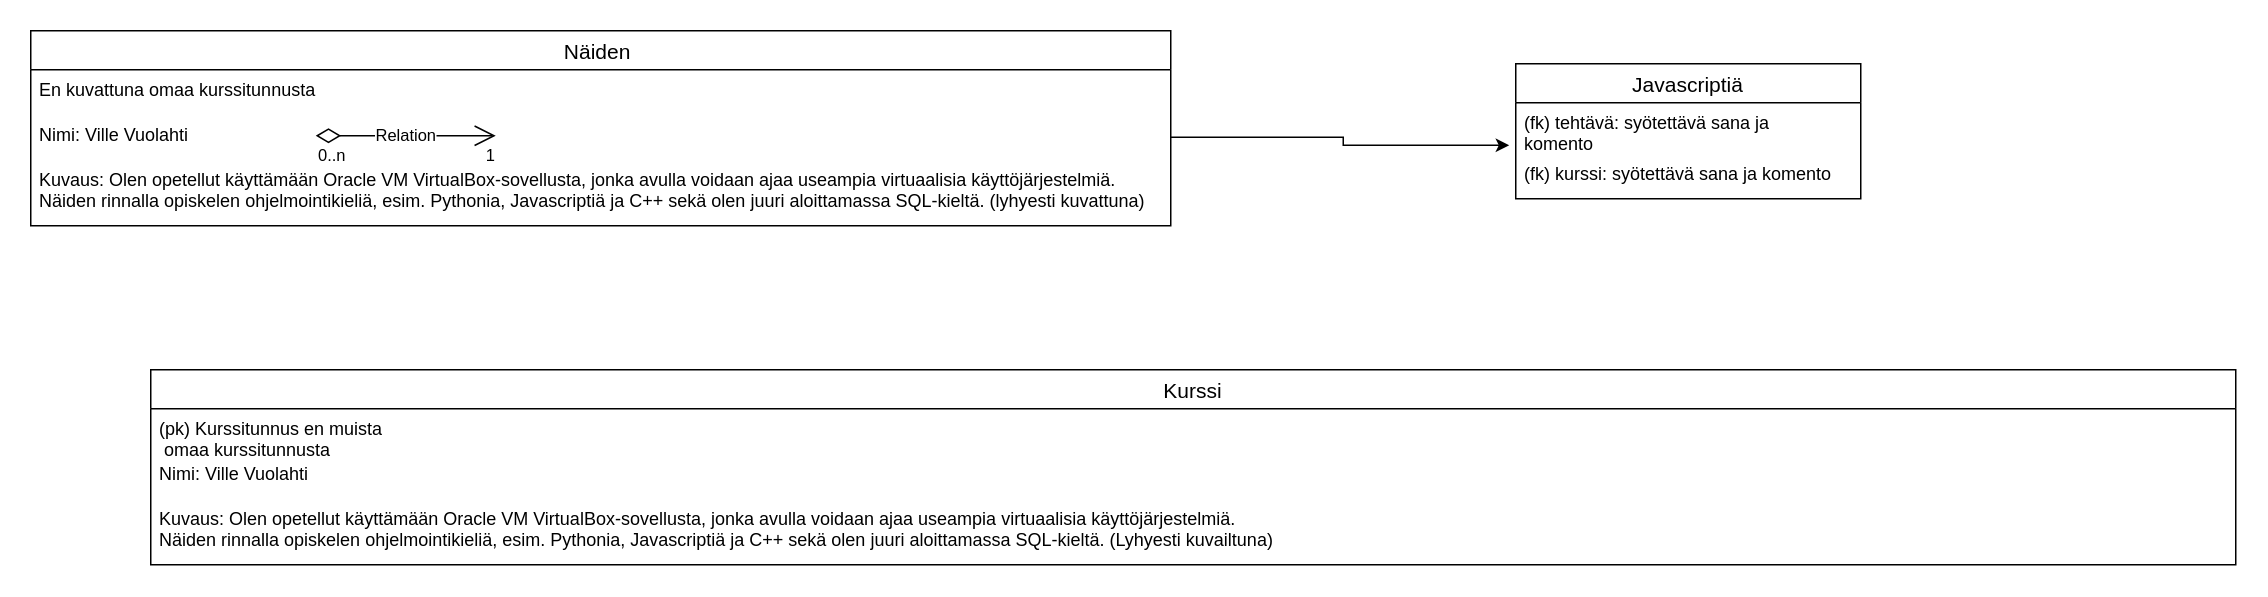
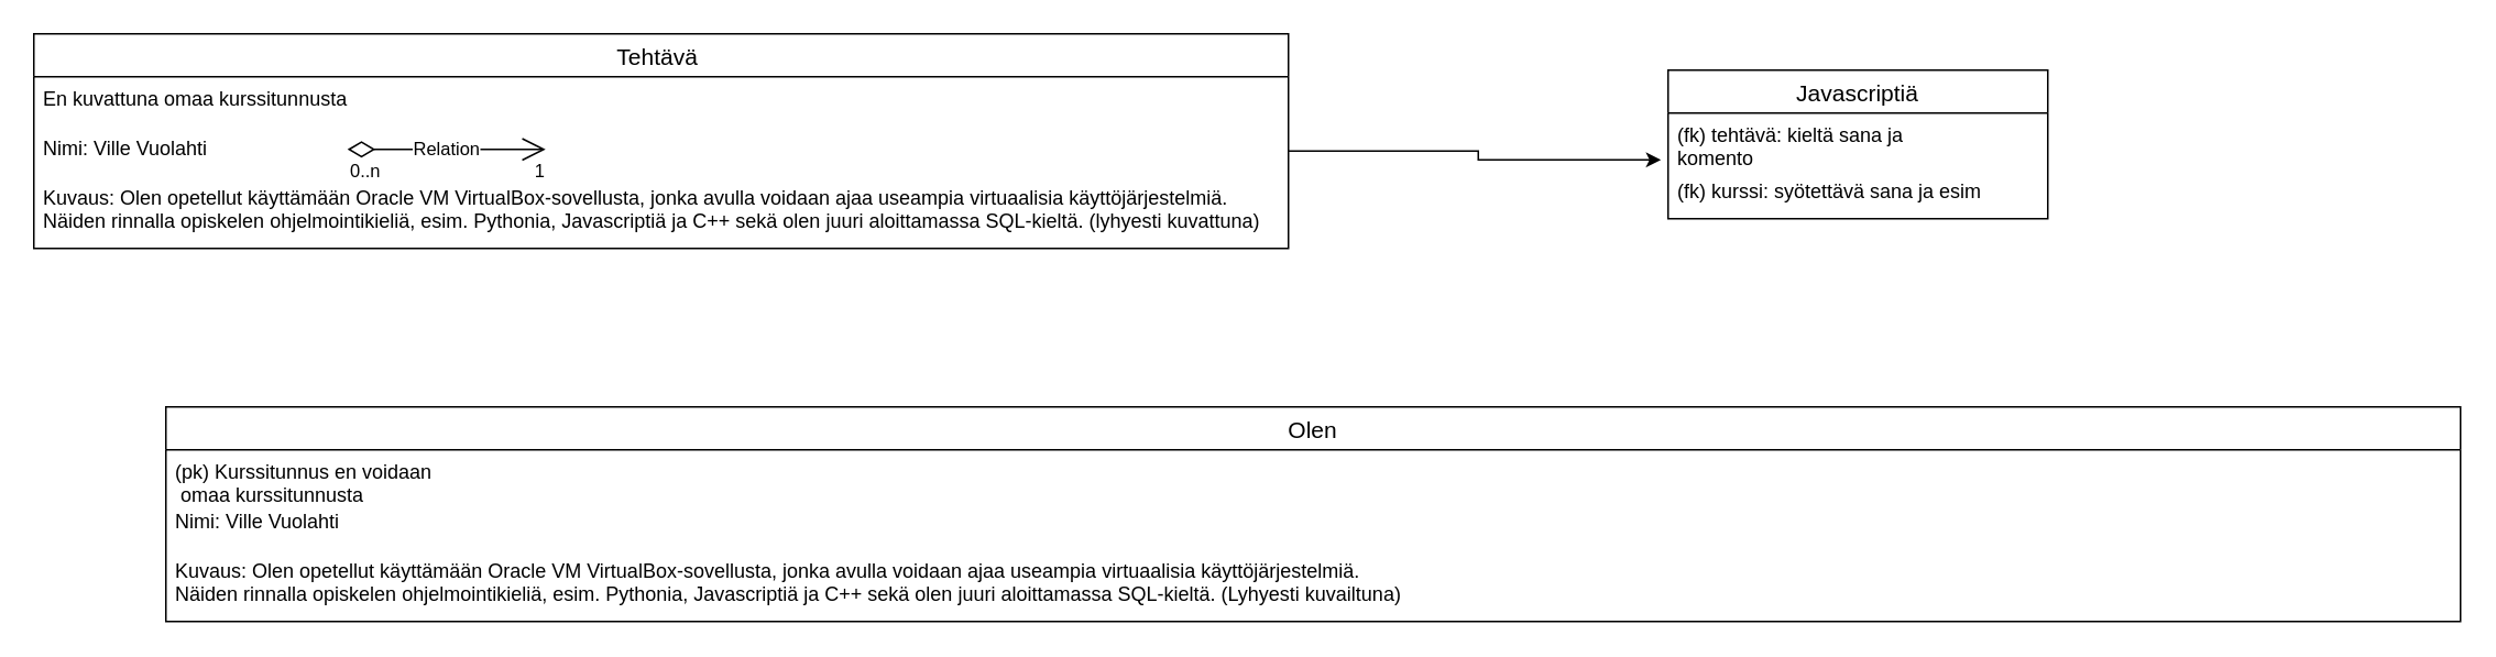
  <mxCell id="0" />
  <mxCell id="1" parent="0" />
  <mxCell id="2" value="Javascriptiä" style="swimlane;fontStyle=0;childLayout=stackLayout;horizontal=1;startSize=26;horizontalStack=0;resizeParent=1;resizeParentMax=0;resizeLast=0;collapsible=1;marginBottom=0;align=center;fontSize=14;" vertex="1" parent="1"><mxGeometry x="1010" y="42" width="230" height="90" as="geometry" /></mxCell>
- <mxCell id="3" value="(fk) tehtävä: syötettävä sana ja &#10;komento " style="text;strokeColor=none;fillColor=none;spacingLeft=4;spacingRight=4;overflow=hidden;rotatable=0;points=[[0,0.5],[1,0.5]];portConstraint=eastwest;fontSize=12;" vertex="1" parent="2"><mxGeometry y="26" width="230" height="34" as="geometry" /></mxCell>
- <mxCell id="4" value="(fk) kurssi: syötettävä sana ja komento" style="text;strokeColor=none;fillColor=none;spacingLeft=4;spacingRight=4;overflow=hidden;rotatable=0;points=[[0,0.5],[1,0.5]];portConstraint=eastwest;fontSize=12;" vertex="1" parent="2"><mxGeometry y="60" width="230" height="30" as="geometry" /></mxCell>
+ <mxCell id="3" value="(fk) tehtävä: kieltä sana ja &#10;komento " style="text;strokeColor=none;fillColor=none;spacingLeft=4;spacingRight=4;overflow=hidden;rotatable=0;points=[[0,0.5],[1,0.5]];portConstraint=eastwest;fontSize=12;" vertex="1" parent="2"><mxGeometry y="26" width="230" height="34" as="geometry" /></mxCell>
+ <mxCell id="4" value="(fk) kurssi: syötettävä sana ja esim" style="text;strokeColor=none;fillColor=none;spacingLeft=4;spacingRight=4;overflow=hidden;rotatable=0;points=[[0,0.5],[1,0.5]];portConstraint=eastwest;fontSize=12;" vertex="1" parent="2"><mxGeometry y="60" width="230" height="30" as="geometry" /></mxCell>
  <mxCell id="5" style="edgeStyle=orthogonalEdgeStyle;rounded=0;orthogonalLoop=1;jettySize=auto;html=1;entryX=-0.019;entryY=0.833;entryDx=0;entryDy=0;entryPerimeter=0;" edge="1" parent="1" source="11" target="3"><mxGeometry relative="1" as="geometry"><mxPoint x="880" y="96" as="targetPoint" /></mxGeometry></mxCell>
- <mxCell id="6" value="Näiden " style="swimlane;fontStyle=0;childLayout=stackLayout;horizontal=1;startSize=26;horizontalStack=0;resizeParent=1;resizeParentMax=0;resizeLast=0;collapsible=1;marginBottom=0;align=center;fontSize=14;" vertex="1" parent="1"><mxGeometry x="20" y="20" width="760" height="130" as="geometry" /></mxCell>
+ <mxCell id="6" value="Tehtävä " style="swimlane;fontStyle=0;childLayout=stackLayout;horizontal=1;startSize=26;horizontalStack=0;resizeParent=1;resizeParentMax=0;resizeLast=0;collapsible=1;marginBottom=0;align=center;fontSize=14;" vertex="1" parent="1"><mxGeometry x="20" y="20" width="760" height="130" as="geometry" /></mxCell>
  <mxCell id="7" value="En kuvattuna omaa kurssitunnusta " style="text;strokeColor=none;fillColor=none;spacingLeft=4;spacingRight=4;overflow=hidden;rotatable=0;points=[[0,0.5],[1,0.5]];portConstraint=eastwest;fontSize=12;" vertex="1" parent="6"><mxGeometry y="26" width="760" height="30" as="geometry" /></mxCell>
  <mxCell id="8" value="Relation" style="endArrow=open;html=1;endSize=12;startArrow=diamondThin;startSize=14;startFill=0;edgeStyle=orthogonalEdgeStyle;" edge="1" parent="6"><mxGeometry relative="1" as="geometry"><mxPoint x="190" y="70" as="sourcePoint" /><mxPoint x="310" y="70" as="targetPoint" /></mxGeometry></mxCell>
  <mxCell id="9" value="0..n" style="edgeLabel;resizable=0;html=1;align=left;verticalAlign=top;" connectable="0" vertex="1" parent="8"><mxGeometry x="-1" relative="1" as="geometry" /></mxCell>
  <mxCell id="10" value="1" style="edgeLabel;resizable=0;html=1;align=right;verticalAlign=top;" connectable="0" vertex="1" parent="8"><mxGeometry x="1" relative="1" as="geometry" /></mxCell>
  <mxCell id="11" value="Nimi: Ville Vuolahti" style="text;strokeColor=none;fillColor=none;spacingLeft=4;spacingRight=4;overflow=hidden;rotatable=0;points=[[0,0.5],[1,0.5]];portConstraint=eastwest;fontSize=12;" vertex="1" parent="6"><mxGeometry y="56" width="760" height="30" as="geometry" /></mxCell>
  <mxCell id="12" value="Kuvaus: Olen opetellut käyttämään Oracle VM VirtualBox-sovellusta, jonka avulla voidaan ajaa useampia virtuaalisia käyttöjärjestelmiä. &#10;Näiden rinnalla opiskelen ohjelmointikieliä, esim. Pythonia, Javascriptiä ja C++ sekä olen juuri aloittamassa SQL-kieltä. (lyhyesti kuvattuna)&#10; " style="text;strokeColor=none;fillColor=none;spacingLeft=4;spacingRight=4;overflow=hidden;rotatable=0;points=[[0,0.5],[1,0.5]];portConstraint=eastwest;fontSize=12;" vertex="1" parent="6"><mxGeometry y="86" width="760" height="44" as="geometry" /></mxCell>
- <mxCell id="13" value="Kurssi" style="swimlane;fontStyle=0;childLayout=stackLayout;horizontal=1;startSize=26;horizontalStack=0;resizeParent=1;resizeParentMax=0;resizeLast=0;collapsible=1;marginBottom=0;align=center;fontSize=14;" vertex="1" parent="1"><mxGeometry x="100" y="246" width="1390" height="130" as="geometry" /></mxCell>
- <mxCell id="14" value="(pk) Kurssitunnus en muista&#10; omaa kurssitunnusta  " style="text;strokeColor=none;fillColor=none;spacingLeft=4;spacingRight=4;overflow=hidden;rotatable=0;points=[[0,0.5],[1,0.5]];portConstraint=eastwest;fontSize=12;" vertex="1" parent="13"><mxGeometry y="26" width="1390" height="30" as="geometry" /></mxCell>
+ <mxCell id="13" value="Olen" style="swimlane;fontStyle=0;childLayout=stackLayout;horizontal=1;startSize=26;horizontalStack=0;resizeParent=1;resizeParentMax=0;resizeLast=0;collapsible=1;marginBottom=0;align=center;fontSize=14;" vertex="1" parent="1"><mxGeometry x="100" y="246" width="1390" height="130" as="geometry" /></mxCell>
+ <mxCell id="14" value="(pk) Kurssitunnus en voidaan&#10; omaa kurssitunnusta  " style="text;strokeColor=none;fillColor=none;spacingLeft=4;spacingRight=4;overflow=hidden;rotatable=0;points=[[0,0.5],[1,0.5]];portConstraint=eastwest;fontSize=12;" vertex="1" parent="13"><mxGeometry y="26" width="1390" height="30" as="geometry" /></mxCell>
  <mxCell id="15" value="Nimi: Ville Vuolahti " style="text;strokeColor=none;fillColor=none;spacingLeft=4;spacingRight=4;overflow=hidden;rotatable=0;points=[[0,0.5],[1,0.5]];portConstraint=eastwest;fontSize=12;" vertex="1" parent="13"><mxGeometry y="56" width="1390" height="30" as="geometry" /></mxCell>
  <mxCell id="16" value="Kuvaus: Olen opetellut käyttämään Oracle VM VirtualBox-sovellusta, jonka avulla voidaan ajaa useampia virtuaalisia käyttöjärjestelmiä. &#10;Näiden rinnalla opiskelen ohjelmointikieliä, esim. Pythonia, Javascriptiä ja C++ sekä olen juuri aloittamassa SQL-kieltä. (Lyhyesti kuvailtuna)" style="text;strokeColor=none;fillColor=none;spacingLeft=4;spacingRight=4;overflow=hidden;rotatable=0;points=[[0,0.5],[1,0.5]];portConstraint=eastwest;fontSize=12;" vertex="1" parent="13"><mxGeometry y="86" width="1390" height="44" as="geometry" /></mxCell>
